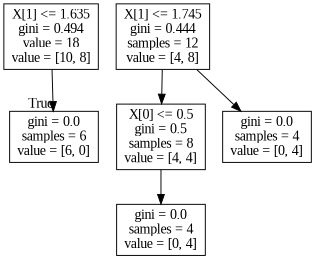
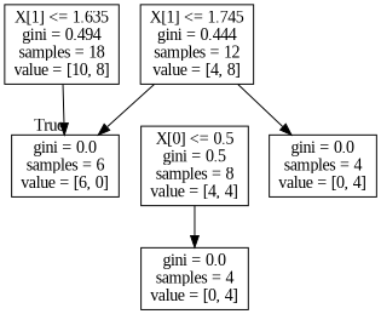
  digraph {
    fontname="Liberation Serif"
    node [fontname="Liberation Serif" shape=box]
    edge [fontname="Liberation Serif"]
-   n1 [label="X[1] <= 1.635\ngini = 0.494\nvalue = 18\nvalue = [10, 8]"]
+   n1 [label="X[1] <= 1.635\ngini = 0.494\nsamples = 18\nvalue = [10, 8]"]
    n2 [label="gini = 0.0\nsamples = 6\nvalue = [6, 0]"]
    n3 [label="X[1] <= 1.745\ngini = 0.444\nsamples = 12\nvalue = [4, 8]"]
    n4 [label="X[0] <= 0.5\ngini = 0.5\nsamples = 8\nvalue = [4, 4]"]
    n5 [label="gini = 0.0\nsamples = 4\nvalue = [0, 4]"]
    n6 [label="gini = 0.0\nsamples = 4\nvalue = [0, 4]"]
    n1 -> n2 [headlabel=True labelangle=45 labeldistance=2.5]
-   n3 -> n4
+   n3 -> n2
    n3 -> n5
    n4 -> n6
  }
